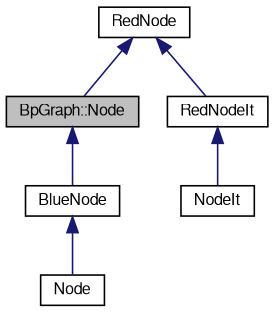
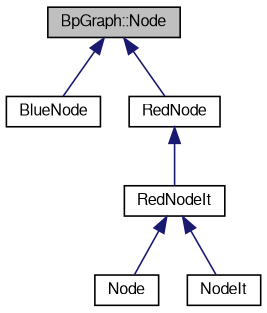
  digraph {
    node [color=black fillcolor=white fontname=FreeSans fontsize=10 shape=record style=filled]
    edge [color=midnightblue dir=back fontname=FreeSans fontsize=10 labelfontname=FreeSans labelfontsize=10 style=solid]
    n1 [fillcolor=grey75 fontcolor=black height=0.2 label="BpGraph::Node" width=0.4]
    n2 [height=0.2 label=BlueNode width=0.4]
    n3 [height=0.2 label=RedNode width=0.4]
    n4 [height=0.2 label="Node" width=0.4]
    n5 [height=0.2 label=NodeIt width=0.4]
    n6 [height=0.2 label=RedNodeIt width=0.4]
    n1 -> n2
-   n3 -> n1
-   n2 -> n4
+   n1 -> n3
+   n6 -> n4
    n3 -> n6
    n6 -> n5
  }
